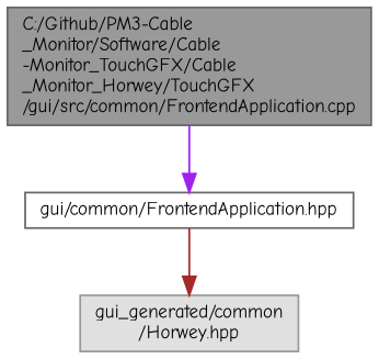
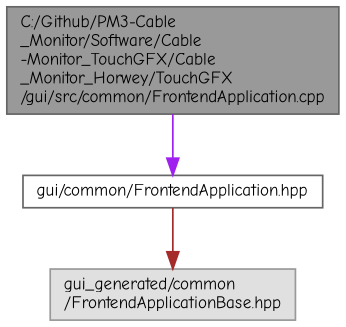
  digraph {
    fontname="Comic Neue"
    node [fontname="Comic Neue" fontsize=10 shape=box style=filled]
    edge [fontname="Comic Neue" fontsize=10 labelfontname=Helvetica labelfontsize=10 style=solid]
    n1 [color=gray40 fillcolor=grey60 fontcolor=black height=0.2 label="C:/Github/PM3-Cable\l_Monitor/Software/Cable\l-Monitor_TouchGFX/Cable\l_Monitor_Horwey/TouchGFX\l/gui/src/common/FrontendApplication.cpp" width=0.4]
    n2 [color=grey40 fillcolor=white height=0.2 label="gui/common/FrontendApplication.hpp" width=0.4]
-   n3 [color=grey60 fillcolor="#E0E0E0" height=0.2 label="gui_generated/common\l/Horwey.hpp" width=0.4]
+   n3 [color=grey60 fillcolor="#E0E0E0" height=0.2 label="gui_generated/common\l/FrontendApplicationBase.hpp" width=0.4]
    n1 -> n2 [color=purple]
    n2 -> n3 [color=brown]
  }
